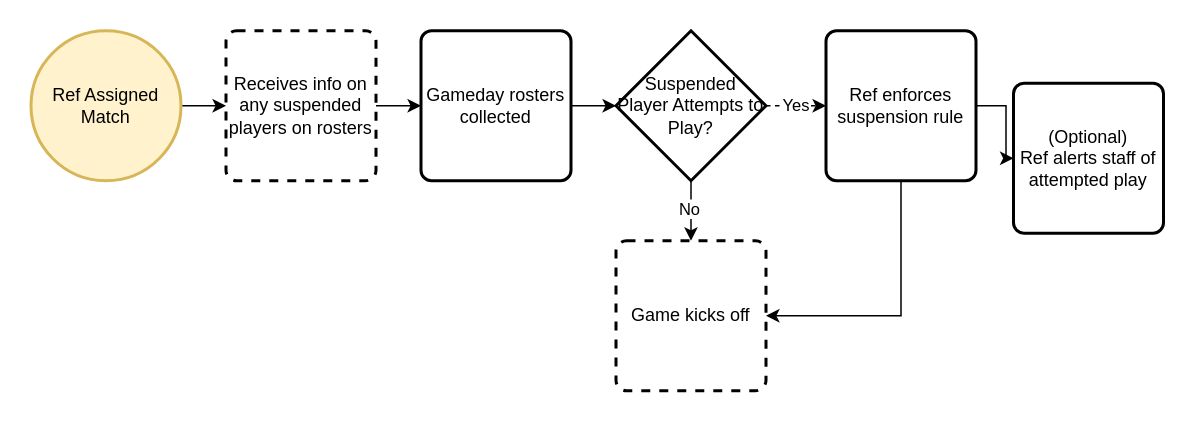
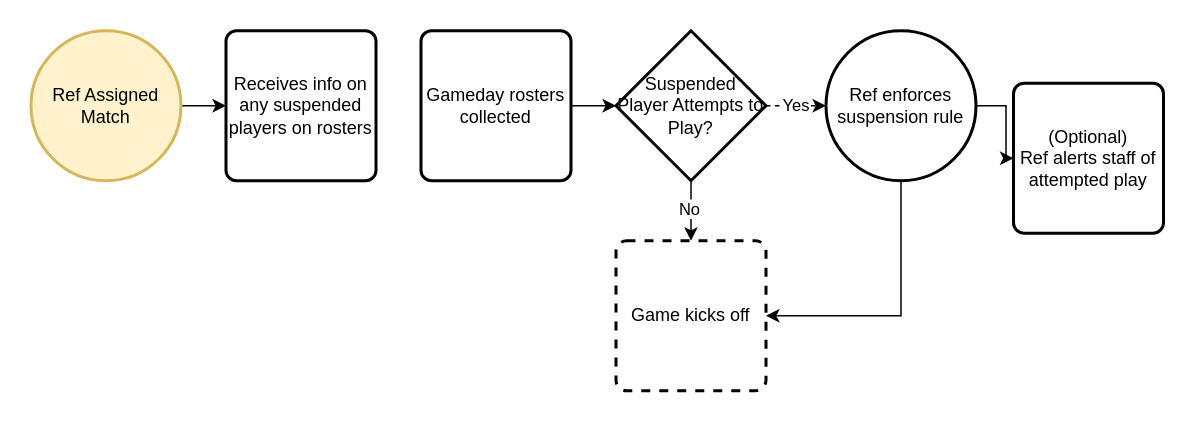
  <mxCell id="0" />
  <mxCell id="1" parent="0" />
  <mxCell id="2" style="edgeStyle=orthogonalEdgeStyle;rounded=0;orthogonalLoop=1;jettySize=auto;html=1;entryX=0;entryY=0.5;entryDx=0;entryDy=0;" edge="1" parent="1" source="3" target="5"><mxGeometry relative="1" as="geometry" /></mxCell>
  <mxCell id="3" value="Ref Assigned Match" style="strokeWidth=2;html=1;shape=mxgraph.flowchart.start_2;whiteSpace=wrap;fillColor=#fff2cc;strokeColor=#d6b656;" vertex="1" parent="1"><mxGeometry x="20" y="20" width="100" height="100" as="geometry" /></mxCell>
- <mxCell id="4" style="edgeStyle=orthogonalEdgeStyle;rounded=0;orthogonalLoop=1;jettySize=auto;html=1;entryX=0;entryY=0.5;entryDx=0;entryDy=0;" edge="1" parent="1" source="5" target="7"><mxGeometry relative="1" as="geometry" /></mxCell>
- <mxCell id="5" value="Receives info on any suspended players on rosters" style="rounded=1;whiteSpace=wrap;html=1;absoluteArcSize=1;arcSize=14;strokeWidth=2;dashed=1;" vertex="1" parent="1"><mxGeometry x="150" y="20" width="100" height="100" as="geometry" /></mxCell>
+ <mxCell id="5" value="Receives info on any suspended players on rosters" style="rounded=1;whiteSpace=wrap;html=1;absoluteArcSize=1;arcSize=14;strokeWidth=2;" vertex="1" parent="1"><mxGeometry x="150" y="20" width="100" height="100" as="geometry" /></mxCell>
  <mxCell id="6" style="edgeStyle=orthogonalEdgeStyle;rounded=0;orthogonalLoop=1;jettySize=auto;html=1;entryX=0;entryY=0.5;entryDx=0;entryDy=0;entryPerimeter=0;" edge="1" parent="1" source="7" target="11"><mxGeometry relative="1" as="geometry" /></mxCell>
  <mxCell id="7" value="Gameday rosters collected" style="rounded=1;whiteSpace=wrap;html=1;absoluteArcSize=1;arcSize=14;strokeWidth=2;" vertex="1" parent="1"><mxGeometry x="280" y="20" width="100" height="100" as="geometry" /></mxCell>
  <mxCell id="8" value="Yes" style="edgeStyle=orthogonalEdgeStyle;rounded=0;orthogonalLoop=1;jettySize=auto;html=1;entryX=0;entryY=0.5;entryDx=0;entryDy=0;dashed=1;" edge="1" parent="1" source="11" target="14"><mxGeometry relative="1" as="geometry" /></mxCell>
  <mxCell id="9" style="edgeStyle=orthogonalEdgeStyle;rounded=0;orthogonalLoop=1;jettySize=auto;html=1;entryX=0.5;entryY=0;entryDx=0;entryDy=0;" edge="1" parent="1" source="11" target="15"><mxGeometry relative="1" as="geometry" /></mxCell>
  <mxCell id="10" value="No" style="edgeLabel;html=1;align=center;verticalAlign=middle;resizable=0;points=[];" vertex="1" connectable="0" parent="9"><mxGeometry x="-0.112" y="-2" relative="1" as="geometry"><mxPoint as="offset" /></mxGeometry></mxCell>
  <mxCell id="11" value="Suspended Player Attempts to Play?" style="strokeWidth=2;html=1;shape=mxgraph.flowchart.decision;whiteSpace=wrap;" vertex="1" parent="1"><mxGeometry x="410" y="20" width="100" height="100" as="geometry" /></mxCell>
  <mxCell id="12" style="edgeStyle=orthogonalEdgeStyle;rounded=0;orthogonalLoop=1;jettySize=auto;html=1;" edge="1" parent="1" source="14" target="16"><mxGeometry relative="1" as="geometry" /></mxCell>
  <mxCell id="13" style="edgeStyle=orthogonalEdgeStyle;rounded=0;orthogonalLoop=1;jettySize=auto;html=1;entryX=1;entryY=0.5;entryDx=0;entryDy=0;" edge="1" parent="1" source="14" target="15"><mxGeometry relative="1" as="geometry"><Array as="points"><mxPoint x="600" y="210" /></Array></mxGeometry></mxCell>
- <mxCell id="14" value="Ref enforces suspension rule" style="rounded=1;whiteSpace=wrap;html=1;absoluteArcSize=1;arcSize=14;strokeWidth=2;" vertex="1" parent="1"><mxGeometry x="550" y="20" width="100" height="100" as="geometry" /></mxCell>
+ <mxCell id="14" value="Ref enforces suspension rule" style="ellipse;whiteSpace=wrap;html=1;absoluteArcSize=1;arcSize=14;strokeWidth=2;" vertex="1" parent="1"><mxGeometry x="550" y="20" width="100" height="100" as="geometry" /></mxCell>
  <mxCell id="15" value="Game kicks off" style="rounded=1;whiteSpace=wrap;html=1;absoluteArcSize=1;arcSize=14;strokeWidth=2;dashed=1;" vertex="1" parent="1"><mxGeometry x="410" y="160" width="100" height="100" as="geometry" /></mxCell>
  <mxCell id="16" value="(Optional)&lt;br&gt;Ref alerts staff of attempted play" style="rounded=1;whiteSpace=wrap;html=1;absoluteArcSize=1;arcSize=14;strokeWidth=2;" vertex="1" parent="1"><mxGeometry x="675" y="55" width="100" height="100" as="geometry" /></mxCell>
